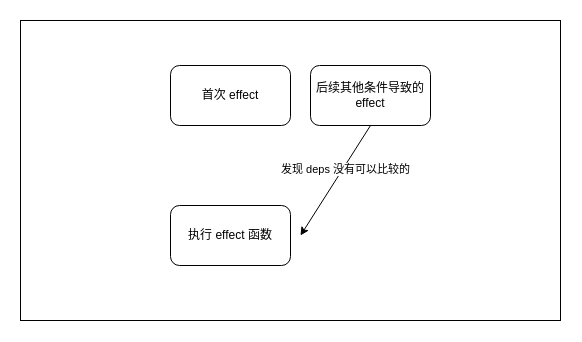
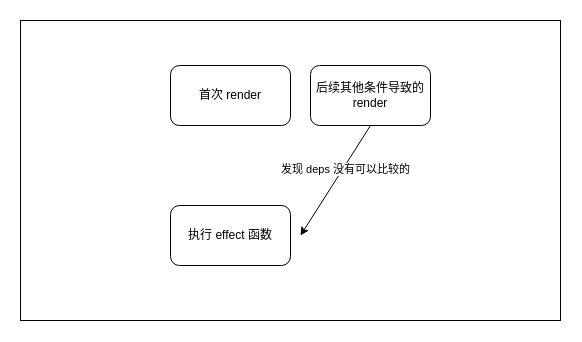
  <mxCell id="0" />
  <mxCell id="1" parent="0" />
  <mxCell id="2" value="" style="rounded=0;whiteSpace=wrap;html=1;" vertex="1" parent="1"><mxGeometry x="20" y="20" width="540" height="300" as="geometry" /></mxCell>
- <mxCell id="3" value="首次 effect" style="rounded=1;whiteSpace=wrap;html=1;" vertex="1" parent="1"><mxGeometry x="170" y="65" width="120" height="60" as="geometry" /></mxCell>
+ <mxCell id="3" value="首次 render" style="rounded=1;whiteSpace=wrap;html=1;" vertex="1" parent="1"><mxGeometry x="170" y="65" width="120" height="60" as="geometry" /></mxCell>
  <mxCell id="4" value="执行 effect 函数" style="whiteSpace=wrap;html=1;rounded=1;" vertex="1" parent="1"><mxGeometry x="170" y="205" width="120" height="60" as="geometry" /></mxCell>
  <mxCell id="5" style="edgeStyle=none;html=1;exitX=0.5;exitY=1;exitDx=0;exitDy=0;" edge="1" parent="1" source="7"><mxGeometry relative="1" as="geometry"><mxPoint x="300" y="235" as="targetPoint" /></mxGeometry></mxCell>
  <mxCell id="6" value="发现 deps 没有可以比较的" style="edgeLabel;html=1;align=center;verticalAlign=middle;resizable=0;points=[];" vertex="1" connectable="0" parent="5"><mxGeometry x="-0.229" y="2" relative="1" as="geometry"><mxPoint as="offset" /></mxGeometry></mxCell>
- <mxCell id="7" value="后续其他条件导致的&lt;br&gt;effect" style="rounded=1;whiteSpace=wrap;html=1;" vertex="1" parent="1"><mxGeometry x="310" y="65" width="120" height="60" as="geometry" /></mxCell>
+ <mxCell id="7" value="后续其他条件导致的&lt;br&gt;render" style="rounded=1;whiteSpace=wrap;html=1;" vertex="1" parent="1"><mxGeometry x="310" y="65" width="120" height="60" as="geometry" /></mxCell>
